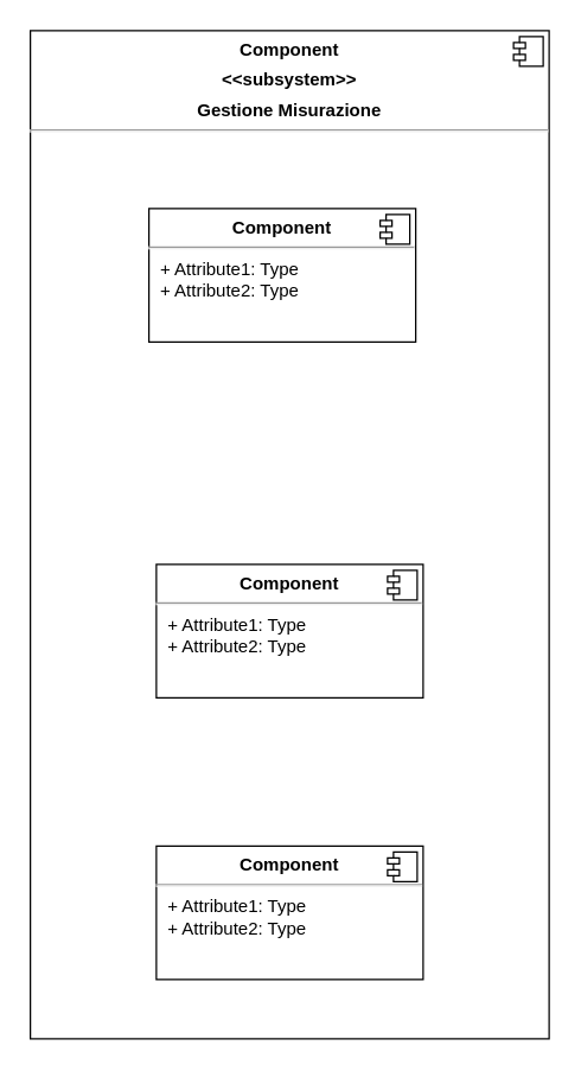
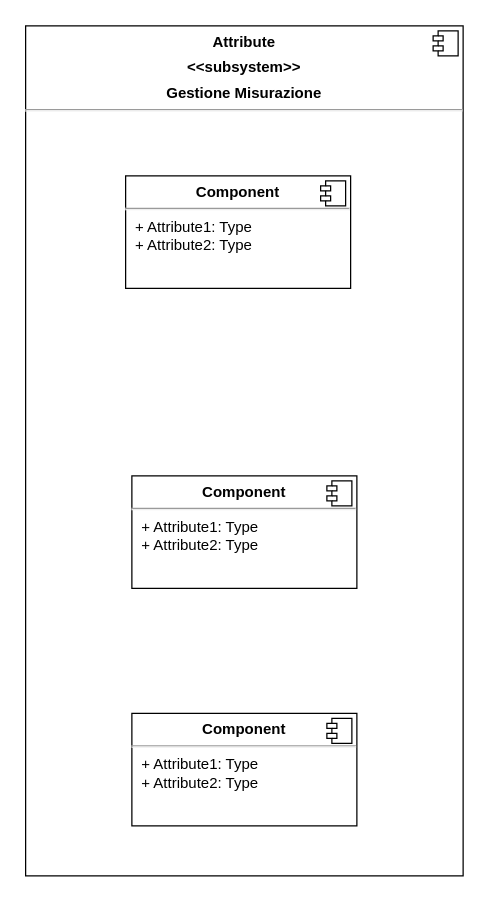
  <mxCell id="0" />
  <mxCell id="1" parent="0" />
- <mxCell id="2" value="&lt;p style=&quot;margin: 0px ; margin-top: 6px ; text-align: center&quot;&gt;&lt;b&gt;Component&lt;/b&gt;&lt;/p&gt;&lt;p style=&quot;margin: 0px ; margin-top: 6px ; text-align: center&quot;&gt;&lt;b&gt;&amp;lt;&amp;lt;subsystem&amp;gt;&amp;gt;&lt;/b&gt;&lt;/p&gt;&lt;p style=&quot;margin: 0px ; margin-top: 6px ; text-align: center&quot;&gt;&lt;b&gt;Gestione Misurazione&lt;/b&gt;&lt;/p&gt;&lt;hr&gt;&lt;p style=&quot;margin: 0px ; margin-left: 8px&quot;&gt;&lt;br&gt;&lt;/p&gt;" style="align=left;overflow=fill;html=1;dropTarget=0;" vertex="1" parent="1"><mxGeometry x="20" y="20" width="350" height="680" as="geometry" /></mxCell>
+ <mxCell id="2" value="&lt;p style=&quot;margin: 0px ; margin-top: 6px ; text-align: center&quot;&gt;&lt;b&gt;Attribute&lt;/b&gt;&lt;/p&gt;&lt;p style=&quot;margin: 0px ; margin-top: 6px ; text-align: center&quot;&gt;&lt;b&gt;&amp;lt;&amp;lt;subsystem&amp;gt;&amp;gt;&lt;/b&gt;&lt;/p&gt;&lt;p style=&quot;margin: 0px ; margin-top: 6px ; text-align: center&quot;&gt;&lt;b&gt;Gestione Misurazione&lt;/b&gt;&lt;/p&gt;&lt;hr&gt;&lt;p style=&quot;margin: 0px ; margin-left: 8px&quot;&gt;&lt;br&gt;&lt;/p&gt;" style="align=left;overflow=fill;html=1;dropTarget=0;" vertex="1" parent="1"><mxGeometry x="20" y="20" width="350" height="680" as="geometry" /></mxCell>
  <mxCell id="3" value="" style="shape=component;jettyWidth=8;jettyHeight=4;" vertex="1" parent="2"><mxGeometry x="1" width="20" height="20" relative="1" as="geometry"><mxPoint x="-24" y="4" as="offset" /></mxGeometry></mxCell>
  <mxCell id="4" value="&lt;p style=&quot;margin:0px;margin-top:6px;text-align:center;&quot;&gt;&lt;b&gt;Component&lt;/b&gt;&lt;/p&gt;&lt;hr/&gt;&lt;p style=&quot;margin:0px;margin-left:8px;&quot;&gt;+ Attribute1: Type&lt;br/&gt;+ Attribute2: Type&lt;/p&gt;" style="align=left;overflow=fill;html=1;dropTarget=0;" vertex="1" parent="1"><mxGeometry x="105" y="570" width="180" height="90" as="geometry" /></mxCell>
  <mxCell id="5" value="" style="shape=component;jettyWidth=8;jettyHeight=4;" vertex="1" parent="4"><mxGeometry x="1" width="20" height="20" relative="1" as="geometry"><mxPoint x="-24" y="4" as="offset" /></mxGeometry></mxCell>
  <mxCell id="6" value="&lt;p style=&quot;margin:0px;margin-top:6px;text-align:center;&quot;&gt;&lt;b&gt;Component&lt;/b&gt;&lt;/p&gt;&lt;hr/&gt;&lt;p style=&quot;margin:0px;margin-left:8px;&quot;&gt;+ Attribute1: Type&lt;br/&gt;+ Attribute2: Type&lt;/p&gt;" style="align=left;overflow=fill;html=1;dropTarget=0;" vertex="1" parent="1"><mxGeometry x="105" y="380" width="180" height="90" as="geometry" /></mxCell>
  <mxCell id="7" value="" style="shape=component;jettyWidth=8;jettyHeight=4;" vertex="1" parent="6"><mxGeometry x="1" width="20" height="20" relative="1" as="geometry"><mxPoint x="-24" y="4" as="offset" /></mxGeometry></mxCell>
  <mxCell id="8" value="&lt;p style=&quot;margin:0px;margin-top:6px;text-align:center;&quot;&gt;&lt;b&gt;Component&lt;/b&gt;&lt;/p&gt;&lt;hr/&gt;&lt;p style=&quot;margin:0px;margin-left:8px;&quot;&gt;+ Attribute1: Type&lt;br/&gt;+ Attribute2: Type&lt;/p&gt;" style="align=left;overflow=fill;html=1;dropTarget=0;" vertex="1" parent="1"><mxGeometry x="100" y="140" width="180" height="90" as="geometry" /></mxCell>
  <mxCell id="9" value="" style="shape=component;jettyWidth=8;jettyHeight=4;" vertex="1" parent="8"><mxGeometry x="1" width="20" height="20" relative="1" as="geometry"><mxPoint x="-24" y="4" as="offset" /></mxGeometry></mxCell>
